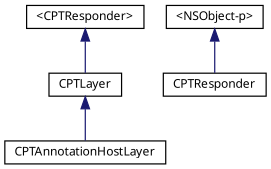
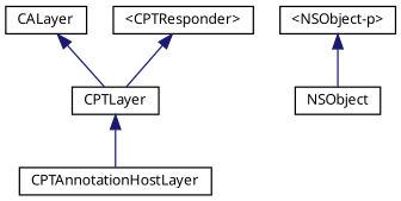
  digraph {
    node [color=black fontname="Lucinda Grande" fontsize=10 shape=record]
    edge [color=midnightblue dir=back fontname="Lucinda Grande" fontsize=10 labelfontname="Lucinda Grande" labelfontsize=10 style=solid]
    n1 [height=0.2 label=CPTAnnotationHostLayer width=0.4]
    n2 [height=0.2 label=CPTLayer width=0.4]
-   n4 [height=0.2 label=CPTResponder width=0.4]
+   n3 [height=0.2 label=CALayer width=0.4]
+   n4 [height=0.2 label=NSObject width=0.4]
    n5 [height=0.2 label="\<NSObject-p\>" width=0.4]
    n6 [height=0.2 label="\<CPTResponder\>" width=0.4]
    n2 -> n1
+   n3 -> n2
    n5 -> n4
    n6 -> n2
  }
